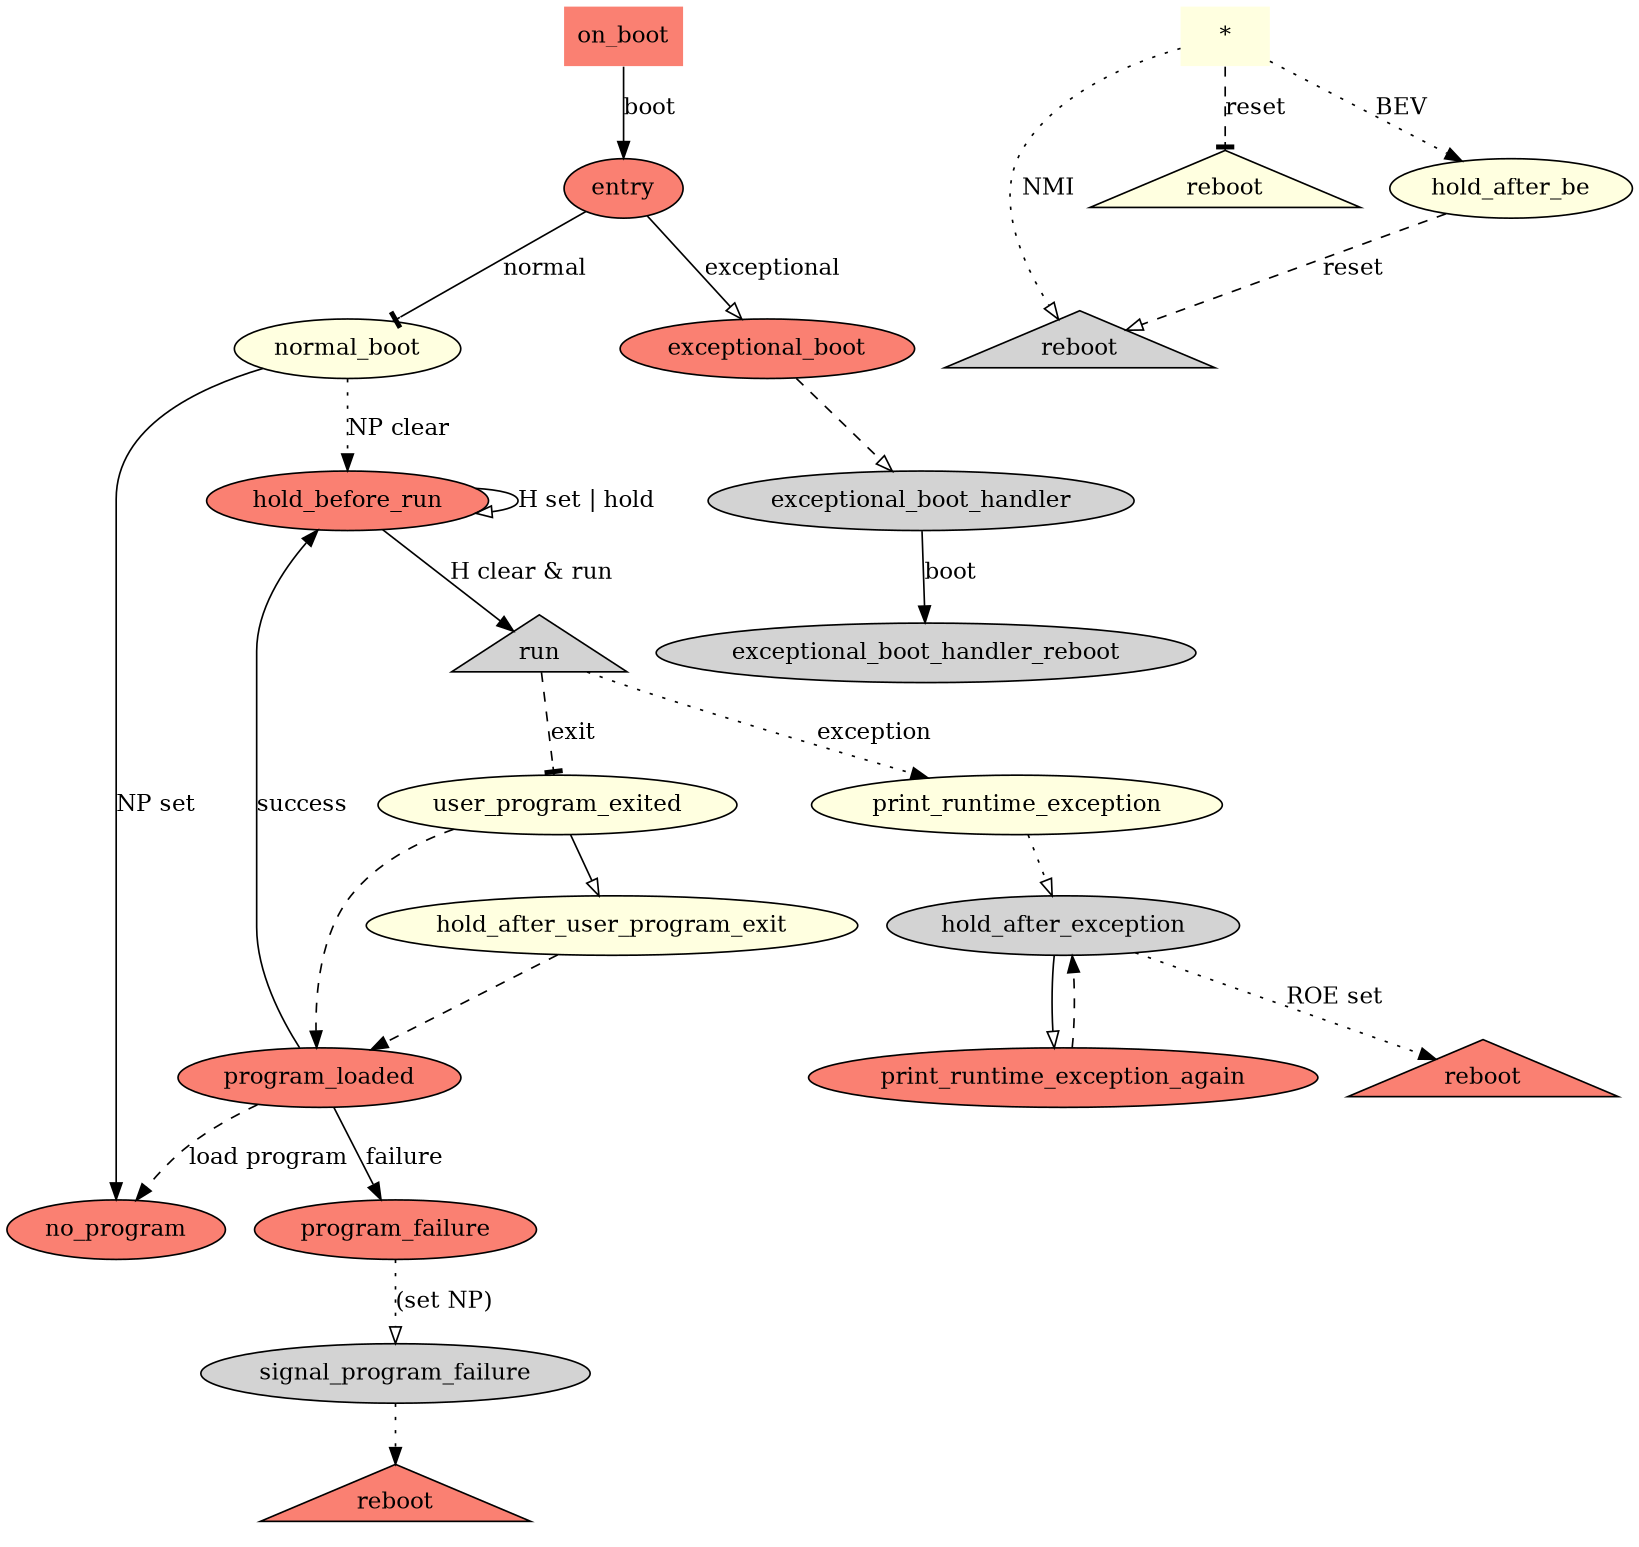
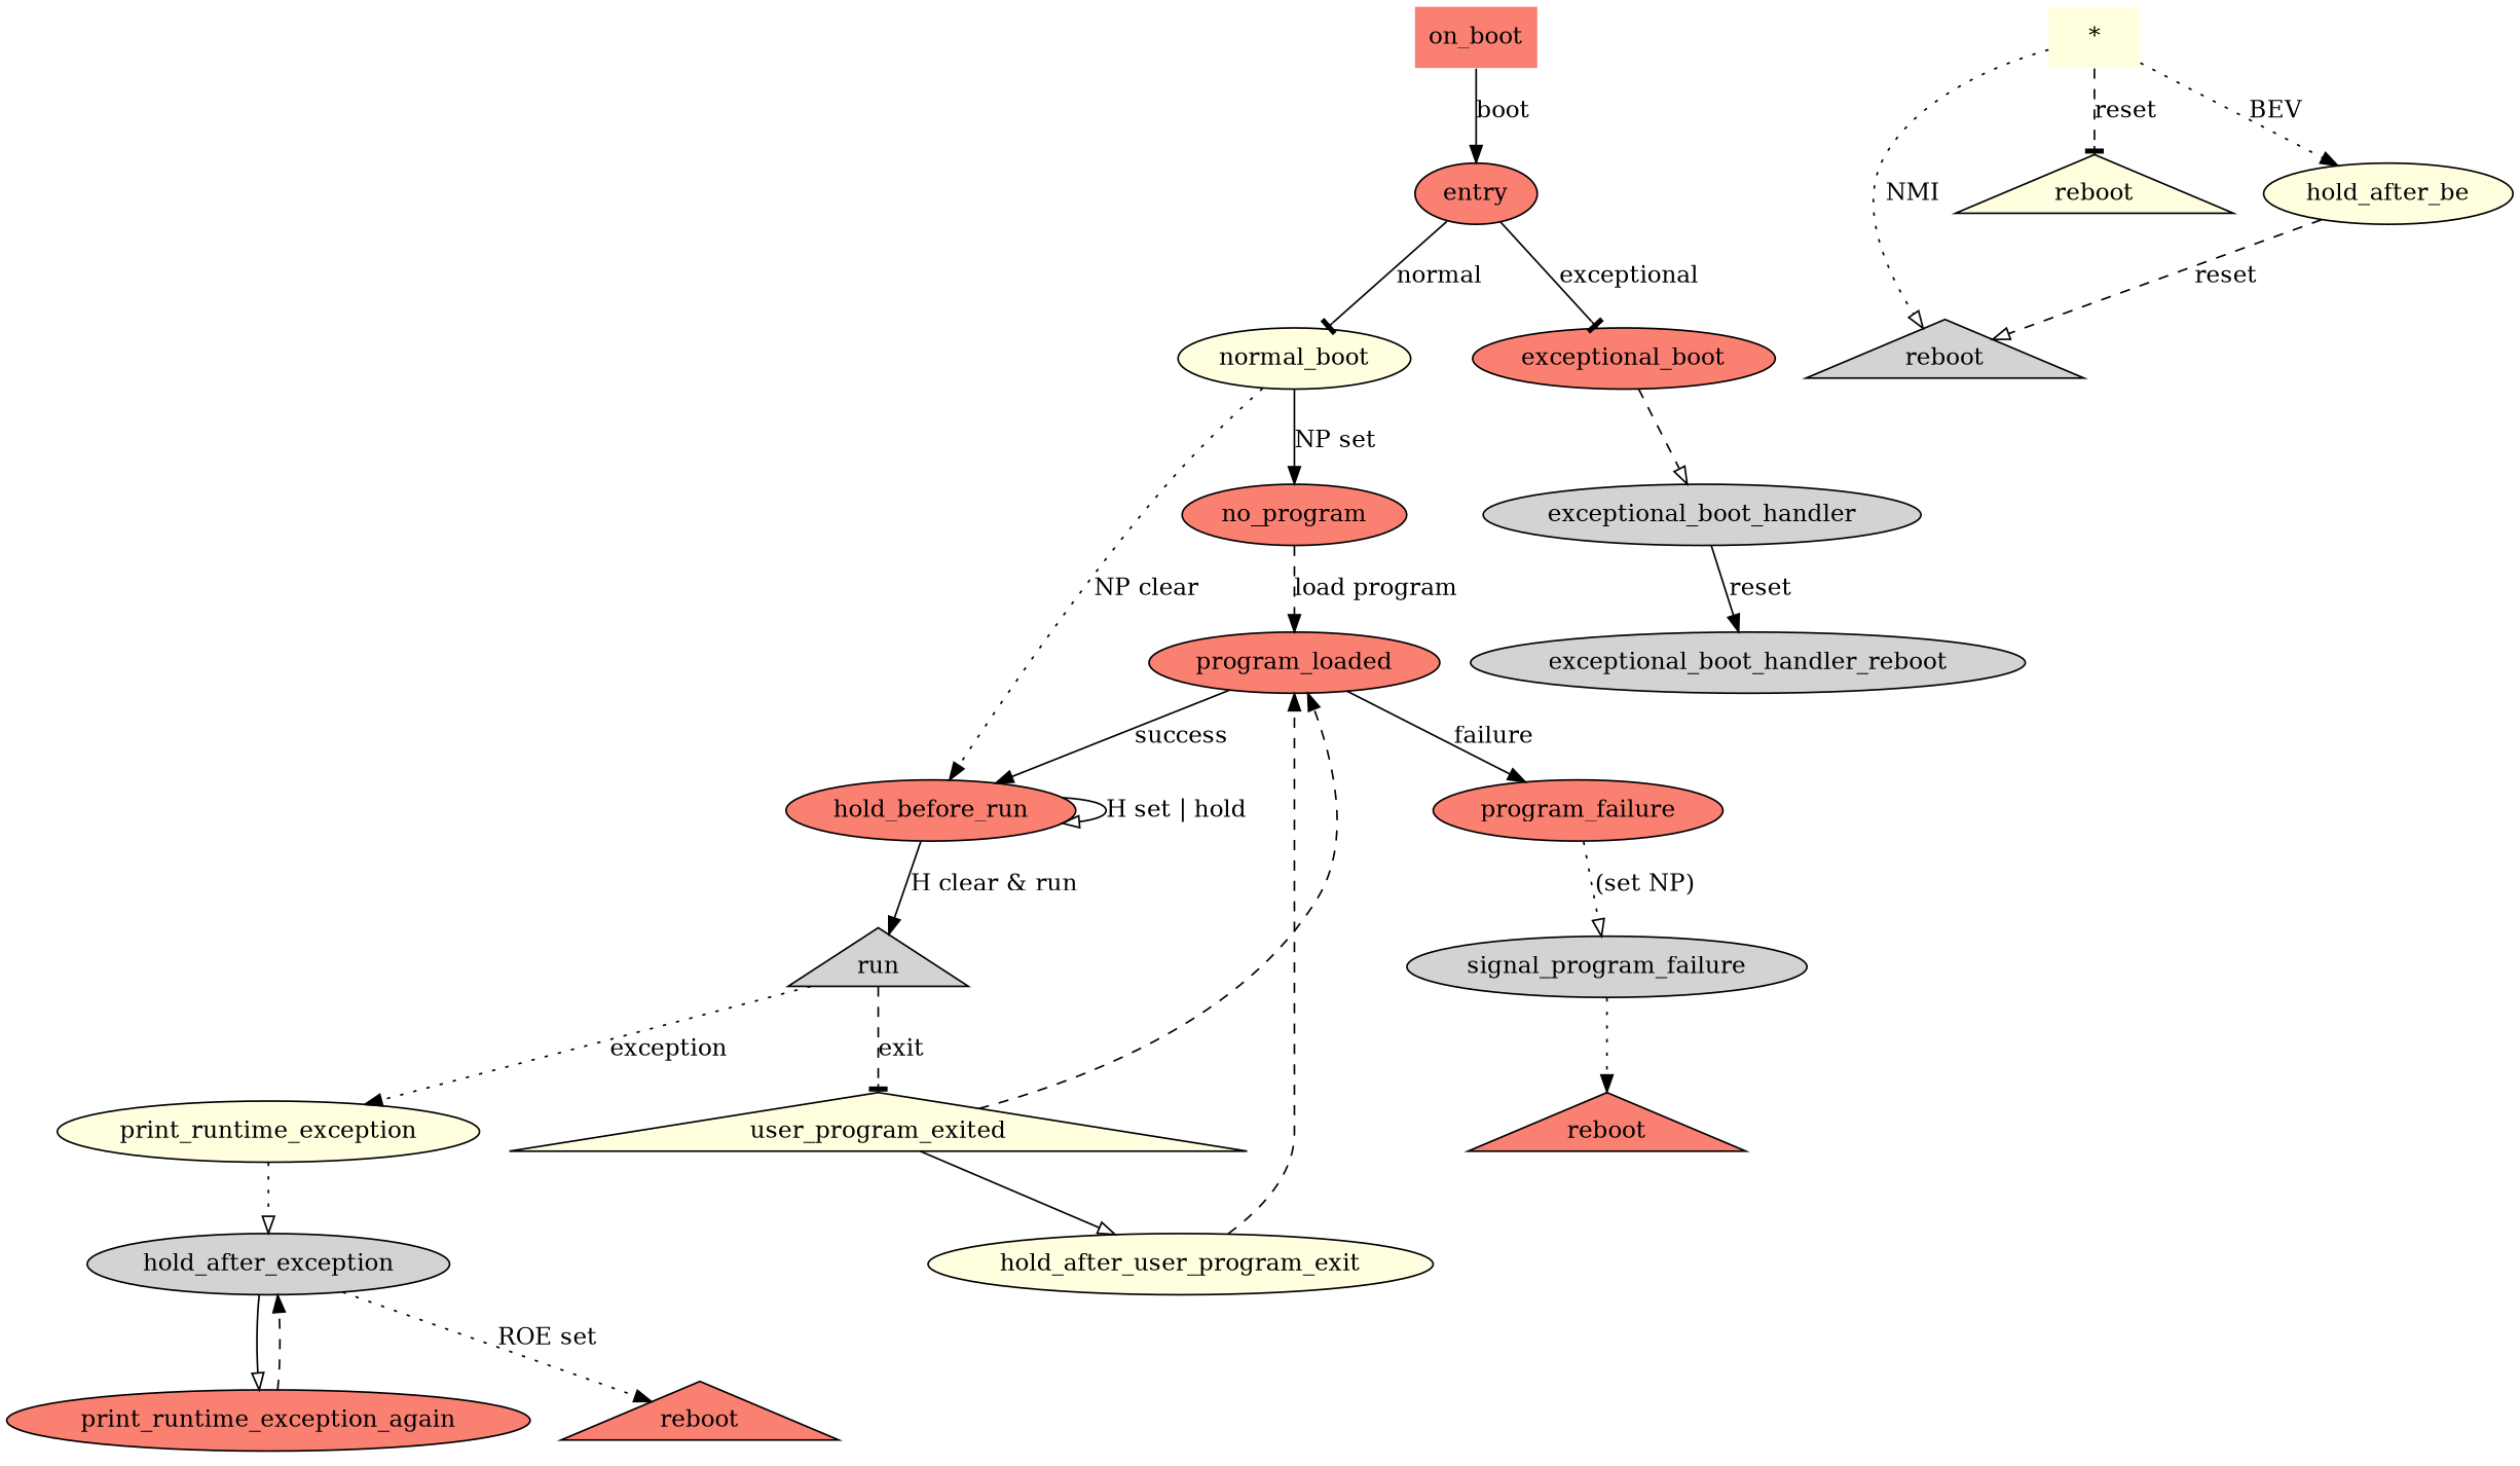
  digraph {
    rankdir=TB
    node [fillcolor=salmon style=filled]
    edge [arrowhead=normal style=solid]
    on_boot [shape=plaintext]
    entry
    normal_boot [fillcolor=lightyellow]
    exceptional_boot
    no_program
    hold_before_run
    exceptional_boot_handler [fillcolor=lightgrey]
    program_loaded
    n9 [fillcolor=lightgrey label=run shape=triangle]
    exceptional_boot_handler_reboot [fillcolor=lightgrey]
    program_failure
-   user_program_exited [fillcolor=lightyellow]
+   user_program_exited [fillcolor=lightyellow shape=triangle]
    print_runtime_exception [fillcolor=lightyellow]
    signal_program_failure [fillcolor=lightgrey]
    n15 [label=reboot shape=triangle]
    hold_after_user_program_exit [fillcolor=lightyellow]
    hold_after_exception [fillcolor=lightgrey]
    print_runtime_exception_again
    n19 [label=reboot shape=triangle]
    "*" [fillcolor=lightyellow shape=plaintext]
    n21 [fillcolor=lightgrey label=reboot shape=triangle]
    n22 [fillcolor=lightyellow label=reboot shape=triangle]
    hold_after_be [fillcolor=lightyellow]
    on_boot -> entry [label=boot]
    entry -> normal_boot [arrowhead=tee label=normal]
-   entry -> exceptional_boot [arrowhead=onormal label=exceptional]
+   entry -> exceptional_boot [arrowhead=tee label=exceptional]
    normal_boot -> no_program [label="NP set"]
    normal_boot -> hold_before_run [label="NP clear" style=dotted]
    exceptional_boot -> exceptional_boot_handler [arrowhead=onormal style=dashed]
-   program_loaded -> no_program [label="load program" style=dashed]
+   no_program -> program_loaded [label="load program" style=dashed]
    hold_before_run -> hold_before_run [arrowhead=onormal label="H set | hold"]
    hold_before_run -> n9 [label="H clear & run"]
-   exceptional_boot_handler -> exceptional_boot_handler_reboot [label=boot]
+   exceptional_boot_handler -> exceptional_boot_handler_reboot [label=reset]
    program_loaded -> hold_before_run [label=success]
    program_loaded -> program_failure [label=failure]
    n9 -> user_program_exited [arrowhead=tee label=exit style=dashed]
    n9 -> print_runtime_exception [label=exception style=dotted]
    program_failure -> signal_program_failure [arrowhead=onormal label="(set NP)" style=dotted]
    user_program_exited -> program_loaded [style=dashed]
    user_program_exited -> hold_after_user_program_exit [arrowhead=onormal]
    print_runtime_exception -> hold_after_exception [arrowhead=onormal style=dotted]
    signal_program_failure -> n15 [style=dotted]
    hold_after_user_program_exit -> program_loaded [style=dashed]
    hold_after_exception -> print_runtime_exception_again [arrowhead=onormal]
    hold_after_exception -> n19 [label="ROE set" style=dotted]
    print_runtime_exception_again -> hold_after_exception [style=dashed]
    "*" -> n21 [arrowhead=onormal label=NMI style=dotted]
    "*" -> n22 [arrowhead=tee label=reset style=dashed]
    "*" -> hold_after_be [label=BEV style=dotted]
    hold_after_be -> n21 [arrowhead=onormal label=reset style=dashed]
  }
